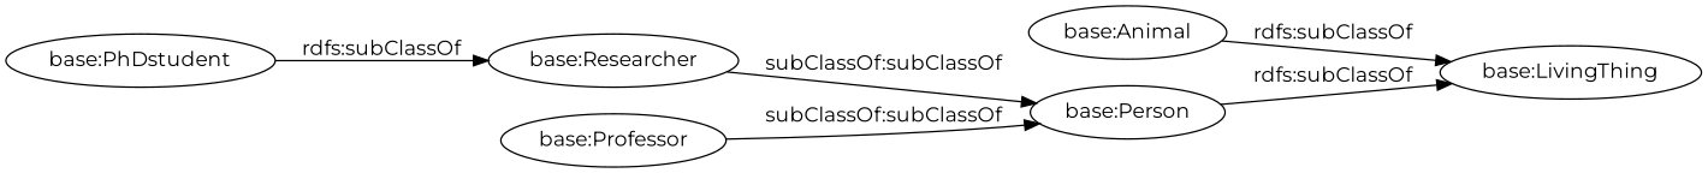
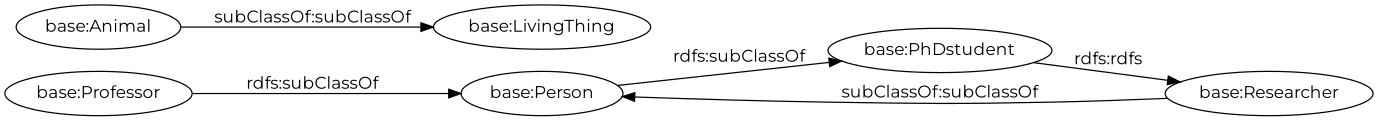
  digraph {
    fontname=Montserrat
    rankdir=LR
    node [fontname=Montserrat]
    edge [fontname=Montserrat]
    "base:Person"
    "base:LivingThing"
    "base:PhDstudent"
    "base:Researcher"
    "base:Professor"
    "base:Animal"
-   "base:Person" -> "base:LivingThing" [label="rdfs:subClassOf"]
-   "base:PhDstudent" -> "base:Researcher" [label="rdfs:subClassOf"]
+   "base:Person" -> "base:PhDstudent" [label="rdfs:subClassOf"]
+   "base:PhDstudent" -> "base:Researcher" [label="rdfs:rdfs"]
    "base:Researcher" -> "base:Person" [label="subClassOf:subClassOf"]
-   "base:Professor" -> "base:Person" [label="subClassOf:subClassOf"]
-   "base:Animal" -> "base:LivingThing" [label="rdfs:subClassOf"]
+   "base:Professor" -> "base:Person" [label="rdfs:subClassOf"]
+   "base:Animal" -> "base:LivingThing" [label="subClassOf:subClassOf"]
  }
